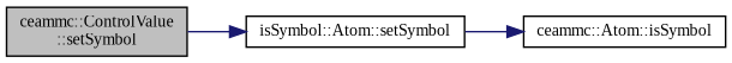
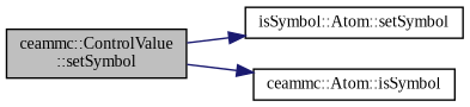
  digraph {
    fontname="Liberation Serif"
    rankdir=LR
    node [color=black fillcolor=white fontname="Liberation Serif" fontsize=10 shape=record style=filled]
    edge [color=midnightblue fontname="Liberation Serif" fontsize=10 labelfontname=Helvetica labelfontsize=10 style=solid]
    n1 [fillcolor=grey75 fontcolor=black height=0.2 label="ceammc::ControlValue\l::setSymbol" width=0.4]
    n2 [height=0.2 label="isSymbol::Atom::setSymbol" width=0.4]
    n3 [height=0.2 label="ceammc::Atom::isSymbol" width=0.4]
    n1 -> n2
-   n2 -> n3
+   n1 -> n3
  }
